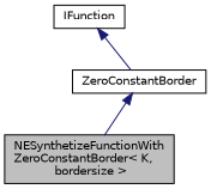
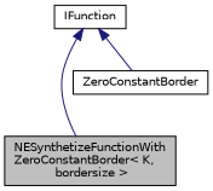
  digraph {
    node [color=black fillcolor=white fontname=Helvetica fontsize=10 shape=record style=filled]
    edge [color=midnightblue dir=back fontname=Helvetica fontsize=10 labelfontname=Helvetica labelfontsize=10 style=solid]
    n1 [fillcolor=grey75 fontcolor=black height=0.2 label="NESynthetizeFunctionWith\lZeroConstantBorder\< K,\l bordersize \>" width=0.4]
    n2 [height=0.2 label=ZeroConstantBorder width=0.4]
    n3 [height=0.2 label=IFunction width=0.4]
-   n2 -> n1
+   n3 -> n1
    n3 -> n2
  }
